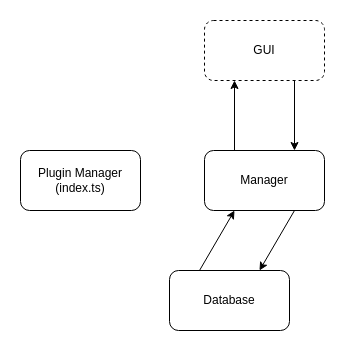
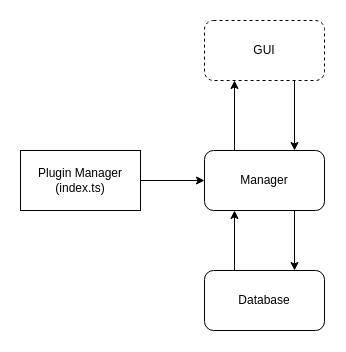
  <mxCell id="0" />
  <mxCell id="1" parent="0" />
- <mxCell id="2" value="Plugin Manager&lt;br&gt;(index.ts)" style="rounded=1;whiteSpace=wrap;html=1;" vertex="1" parent="1"><mxGeometry x="20" y="150" width="120" height="60" as="geometry" /></mxCell>
+ <mxCell id="2" value="Plugin Manager&lt;br&gt;(index.ts)" style="whiteSpace=wrap;html=1;rounded=0;" vertex="1" parent="1"><mxGeometry x="20" y="150" width="120" height="60" as="geometry" /></mxCell>
  <mxCell id="3" value="Manager" style="rounded=1;whiteSpace=wrap;html=1;" vertex="1" parent="1"><mxGeometry x="204" y="150" width="120" height="60" as="geometry" /></mxCell>
  <mxCell id="4" value="GUI" style="rounded=1;whiteSpace=wrap;html=1;dashed=1;" vertex="1" parent="1"><mxGeometry x="204" y="20" width="120" height="60" as="geometry" /></mxCell>
- <mxCell id="5" value="Database" style="rounded=1;whiteSpace=wrap;html=1;" vertex="1" parent="1"><mxGeometry x="169" y="270" width="120" height="60" as="geometry" /></mxCell>
+ <mxCell id="5" value="Database" style="rounded=1;whiteSpace=wrap;html=1;" vertex="1" parent="1"><mxGeometry x="204" y="270" width="120" height="60" as="geometry" /></mxCell>
  <mxCell id="6" value="" style="endArrow=classic;html=1;exitX=0.25;exitY=0;exitDx=0;exitDy=0;entryX=0.25;entryY=1;entryDx=0;entryDy=0;" edge="1" parent="1" source="3" target="4"><mxGeometry width="50" height="50" relative="1" as="geometry"><mxPoint x="350" y="130" as="sourcePoint" /><mxPoint x="400" y="80" as="targetPoint" /></mxGeometry></mxCell>
  <mxCell id="7" value="" style="endArrow=classic;html=1;exitX=0.75;exitY=1;exitDx=0;exitDy=0;entryX=0.75;entryY=0;entryDx=0;entryDy=0;" edge="1" parent="1" source="4" target="3"><mxGeometry width="50" height="50" relative="1" as="geometry"><mxPoint x="130" y="300" as="sourcePoint" /><mxPoint x="180" y="250" as="targetPoint" /></mxGeometry></mxCell>
  <mxCell id="8" value="" style="endArrow=classic;html=1;exitX=0.25;exitY=0;exitDx=0;exitDy=0;entryX=0.25;entryY=1;entryDx=0;entryDy=0;" edge="1" parent="1" source="5" target="3"><mxGeometry width="50" height="50" relative="1" as="geometry"><mxPoint x="100" y="360" as="sourcePoint" /><mxPoint x="150" y="250" as="targetPoint" /></mxGeometry></mxCell>
  <mxCell id="9" value="" style="endArrow=classic;html=1;entryX=0.75;entryY=0;entryDx=0;entryDy=0;exitX=0.75;exitY=1;exitDx=0;exitDy=0;" edge="1" parent="1" source="3" target="5"><mxGeometry width="50" height="50" relative="1" as="geometry"><mxPoint x="80" y="340" as="sourcePoint" /><mxPoint x="180" y="290" as="targetPoint" /></mxGeometry></mxCell>
+ <mxCell id="10" value="" style="endArrow=classic;html=1;entryX=0;entryY=0.5;entryDx=0;entryDy=0;exitX=1;exitY=0.5;exitDx=0;exitDy=0;" edge="1" parent="1" source="2" target="3"><mxGeometry width="50" height="50" relative="1" as="geometry"><mxPoint x="90" y="80" as="sourcePoint" /><mxPoint x="70" y="270" as="targetPoint" /></mxGeometry></mxCell>
